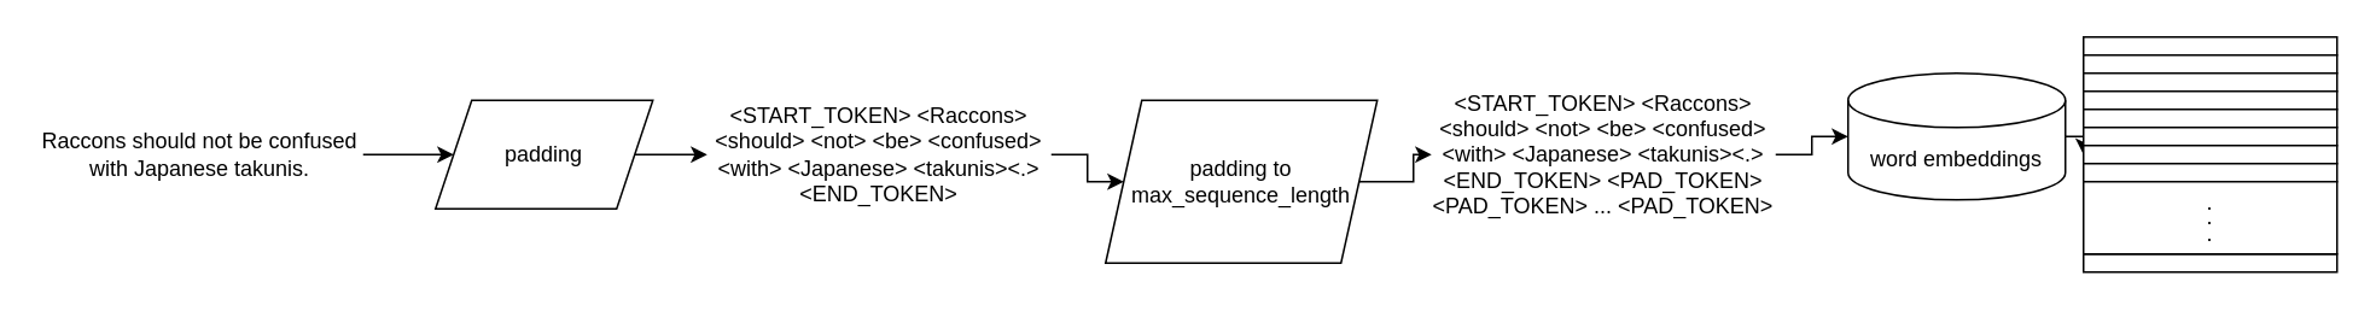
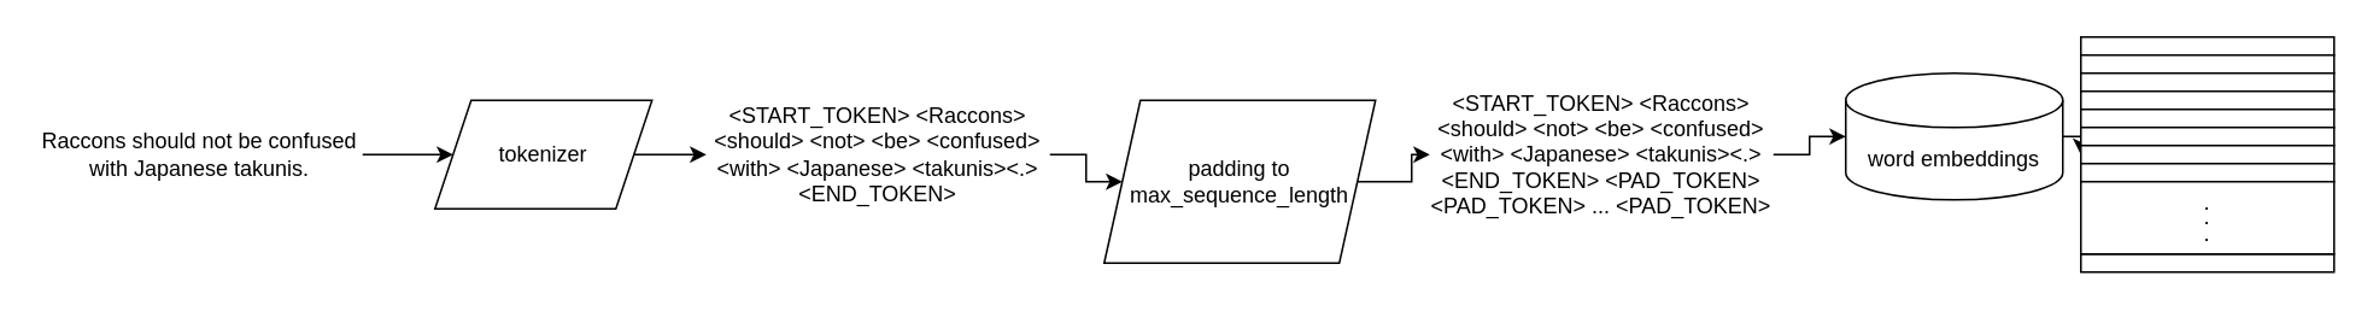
  <mxCell id="0" />
  <mxCell id="1" parent="0" />
  <mxCell id="2" style="edgeStyle=orthogonalEdgeStyle;rounded=0;orthogonalLoop=1;jettySize=auto;html=1;exitX=1;exitY=0.5;exitDx=0;exitDy=0;entryX=0;entryY=0.5;entryDx=0;entryDy=0;" edge="1" parent="1" source="3" target="5"><mxGeometry relative="1" as="geometry" /></mxCell>
  <mxCell id="3" value="Raccons should not be confused with Japanese takunis." style="text;html=1;strokeColor=none;fillColor=none;align=center;verticalAlign=middle;whiteSpace=wrap;rounded=0;" vertex="1" parent="1"><mxGeometry x="20" y="75" width="180" height="20" as="geometry" /></mxCell>
  <mxCell id="4" style="edgeStyle=orthogonalEdgeStyle;rounded=0;orthogonalLoop=1;jettySize=auto;html=1;exitX=1;exitY=0.5;exitDx=0;exitDy=0;entryX=0;entryY=0.5;entryDx=0;entryDy=0;" edge="1" parent="1" source="5" target="7"><mxGeometry relative="1" as="geometry" /></mxCell>
- <mxCell id="5" value="padding" style="shape=parallelogram;perimeter=parallelogramPerimeter;whiteSpace=wrap;html=1;fixedSize=1;" vertex="1" parent="1"><mxGeometry x="240" y="55" width="120" height="60" as="geometry" /></mxCell>
+ <mxCell id="5" value="tokenizer" style="shape=parallelogram;perimeter=parallelogramPerimeter;whiteSpace=wrap;html=1;fixedSize=1;" vertex="1" parent="1"><mxGeometry x="240" y="55" width="120" height="60" as="geometry" /></mxCell>
  <mxCell id="6" style="edgeStyle=orthogonalEdgeStyle;rounded=0;orthogonalLoop=1;jettySize=auto;html=1;exitX=1;exitY=0.5;exitDx=0;exitDy=0;entryX=0;entryY=0.5;entryDx=0;entryDy=0;" edge="1" parent="1" source="7" target="9"><mxGeometry relative="1" as="geometry" /></mxCell>
  <mxCell id="7" value="&amp;lt;START_TOKEN&amp;gt; &amp;lt;Raccons&amp;gt; &amp;lt;should&amp;gt; &amp;lt;not&amp;gt; &amp;lt;be&amp;gt; &amp;lt;confused&amp;gt; &amp;lt;with&amp;gt; &amp;lt;Japanese&amp;gt; &amp;lt;takunis&amp;gt;&amp;lt;.&amp;gt; &amp;lt;END_TOKEN&amp;gt;" style="text;html=1;strokeColor=none;fillColor=none;align=center;verticalAlign=middle;whiteSpace=wrap;rounded=0;" vertex="1" parent="1"><mxGeometry x="390" y="75" width="190" height="20" as="geometry" /></mxCell>
  <mxCell id="8" style="edgeStyle=orthogonalEdgeStyle;rounded=0;orthogonalLoop=1;jettySize=auto;html=1;exitX=1;exitY=0.5;exitDx=0;exitDy=0;entryX=0;entryY=0.5;entryDx=0;entryDy=0;" edge="1" parent="1" source="9" target="11"><mxGeometry relative="1" as="geometry" /></mxCell>
  <mxCell id="9" value="padding to max_sequence_length" style="shape=parallelogram;perimeter=parallelogramPerimeter;whiteSpace=wrap;html=1;fixedSize=1;" vertex="1" parent="1"><mxGeometry x="610" y="55" width="150" height="90" as="geometry" /></mxCell>
  <mxCell id="10" style="edgeStyle=orthogonalEdgeStyle;rounded=0;orthogonalLoop=1;jettySize=auto;html=1;exitX=1;exitY=0.5;exitDx=0;exitDy=0;entryX=0;entryY=0.5;entryDx=0;entryDy=0;entryPerimeter=0;" edge="1" parent="1" source="11" target="13"><mxGeometry relative="1" as="geometry" /></mxCell>
  <mxCell id="11" value="&amp;lt;START_TOKEN&amp;gt; &amp;lt;Raccons&amp;gt; &amp;lt;should&amp;gt; &amp;lt;not&amp;gt; &amp;lt;be&amp;gt; &amp;lt;confused&amp;gt; &amp;lt;with&amp;gt; &amp;lt;Japanese&amp;gt; &amp;lt;takunis&amp;gt;&amp;lt;.&amp;gt; &amp;lt;END_TOKEN&amp;gt; &amp;lt;PAD_TOKEN&amp;gt;&amp;lt;PAD_TOKEN&amp;gt; ... &amp;lt;PAD_TOKEN&amp;gt;" style="text;html=1;strokeColor=none;fillColor=none;align=center;verticalAlign=middle;whiteSpace=wrap;rounded=0;" vertex="1" parent="1"><mxGeometry x="790" y="75" width="190" height="20" as="geometry" /></mxCell>
  <mxCell id="12" style="edgeStyle=orthogonalEdgeStyle;rounded=0;orthogonalLoop=1;jettySize=auto;html=1;exitX=1;exitY=0.5;exitDx=0;exitDy=0;exitPerimeter=0;entryX=0;entryY=0.5;entryDx=0;entryDy=0;" edge="1" parent="1" source="13" target="20"><mxGeometry relative="1" as="geometry" /></mxCell>
  <mxCell id="13" value="word embeddings" style="shape=cylinder3;whiteSpace=wrap;html=1;boundedLbl=1;backgroundOutline=1;size=15;" vertex="1" parent="1"><mxGeometry x="1020" y="40" width="120" height="70" as="geometry" /></mxCell>
  <mxCell id="14" value="" style="rounded=0;whiteSpace=wrap;html=1;" vertex="1" parent="1"><mxGeometry x="1150" y="20" width="140" height="10" as="geometry" /></mxCell>
  <mxCell id="15" value="" style="rounded=0;whiteSpace=wrap;html=1;" vertex="1" parent="1"><mxGeometry x="1150" y="30" width="140" height="10" as="geometry" /></mxCell>
  <mxCell id="16" value="" style="rounded=0;whiteSpace=wrap;html=1;" vertex="1" parent="1"><mxGeometry x="1150" y="40" width="140" height="10" as="geometry" /></mxCell>
  <mxCell id="17" value="" style="rounded=0;whiteSpace=wrap;html=1;" vertex="1" parent="1"><mxGeometry x="1150" y="50" width="140" height="10" as="geometry" /></mxCell>
  <mxCell id="18" value="" style="rounded=0;whiteSpace=wrap;html=1;" vertex="1" parent="1"><mxGeometry x="1150" y="60" width="140" height="10" as="geometry" /></mxCell>
  <mxCell id="19" value="" style="rounded=0;whiteSpace=wrap;html=1;" vertex="1" parent="1"><mxGeometry x="1150" y="70" width="140" height="10" as="geometry" /></mxCell>
  <mxCell id="20" value="" style="rounded=0;whiteSpace=wrap;html=1;" vertex="1" parent="1"><mxGeometry x="1150" y="80" width="140" height="10" as="geometry" /></mxCell>
  <mxCell id="21" value="" style="rounded=0;whiteSpace=wrap;html=1;" vertex="1" parent="1"><mxGeometry x="1150" y="90" width="140" height="10" as="geometry" /></mxCell>
  <mxCell id="22" value="" style="rounded=0;whiteSpace=wrap;html=1;" vertex="1" parent="1"><mxGeometry x="1150" y="140" width="140" height="10" as="geometry" /></mxCell>
  <mxCell id="23" value="&lt;p style=&quot;line-height: 70%;&quot;&gt;.&lt;br&gt;.&lt;br&gt;.&lt;br&gt;&lt;/p&gt;" style="rounded=0;whiteSpace=wrap;html=1;" vertex="1" parent="1"><mxGeometry x="1150" y="100" width="140" height="40" as="geometry" /></mxCell>
